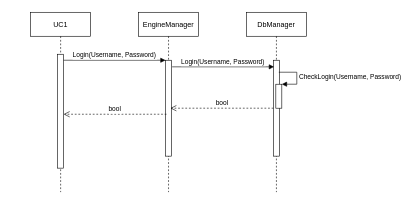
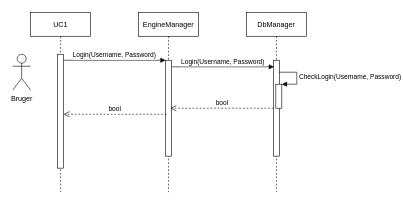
  <mxCell id="0" />
  <mxCell id="1" parent="0" />
  <mxCell id="2" value="UC1" style="shape=umlLifeline;perimeter=lifelinePerimeter;container=1;collapsible=0;recursiveResize=0;rounded=0;shadow=0;strokeWidth=1;" parent="1" vertex="1"><mxGeometry x="50" y="20" width="100" height="300" as="geometry" /></mxCell>
  <mxCell id="3" value="" style="points=[];perimeter=orthogonalPerimeter;rounded=0;shadow=0;strokeWidth=1;" parent="2" vertex="1"><mxGeometry x="45" y="70" width="10" height="190" as="geometry" /></mxCell>
  <mxCell id="4" value="EngineManager" style="shape=umlLifeline;perimeter=lifelinePerimeter;container=1;collapsible=0;recursiveResize=0;rounded=0;shadow=0;strokeWidth=1;" parent="1" vertex="1"><mxGeometry x="230" y="20" width="100" height="300" as="geometry" /></mxCell>
  <mxCell id="5" value="" style="points=[];perimeter=orthogonalPerimeter;rounded=0;shadow=0;strokeWidth=1;" parent="4" vertex="1"><mxGeometry x="45" y="80" width="10" height="160" as="geometry" /></mxCell>
  <mxCell id="6" value="bool" style="verticalAlign=bottom;endArrow=open;dashed=1;endSize=8;shadow=0;strokeWidth=1;exitX=0.159;exitY=0.563;exitDx=0;exitDy=0;exitPerimeter=0;" parent="1" source="5" target="3" edge="1"><mxGeometry relative="1" as="geometry"><mxPoint x="205" y="176" as="targetPoint" /></mxGeometry></mxCell>
  <mxCell id="7" value="Login(Username, Password)" style="verticalAlign=bottom;endArrow=block;entryX=0;entryY=0;shadow=0;strokeWidth=1;" parent="1" source="3" target="5" edge="1"><mxGeometry relative="1" as="geometry"><mxPoint x="205" y="100" as="sourcePoint" /></mxGeometry></mxCell>
  <mxCell id="8" value="DbManager" style="shape=umlLifeline;perimeter=lifelinePerimeter;container=1;collapsible=0;recursiveResize=0;rounded=0;shadow=0;strokeWidth=1;" parent="1" vertex="1"><mxGeometry x="410" y="20" width="100" height="300" as="geometry" /></mxCell>
  <mxCell id="9" value="" style="points=[];perimeter=orthogonalPerimeter;rounded=0;shadow=0;strokeWidth=1;" parent="8" vertex="1"><mxGeometry x="45" y="80" width="10" height="160" as="geometry" /></mxCell>
  <mxCell id="10" value="" style="html=1;points=[];perimeter=orthogonalPerimeter;" parent="8" vertex="1"><mxGeometry x="49" y="120" width="10" height="40" as="geometry" /></mxCell>
  <mxCell id="11" value="CheckLogin(Username, Password)" style="edgeStyle=orthogonalEdgeStyle;html=1;align=left;spacingLeft=2;endArrow=block;rounded=0;entryX=1;entryY=0;" parent="8" target="10" edge="1"><mxGeometry relative="1" as="geometry"><mxPoint x="54" y="100" as="sourcePoint" /><Array as="points"><mxPoint x="84" y="100" /></Array></mxGeometry></mxCell>
+ <mxCell id="12" value="Bruger" style="shape=umlActor;verticalLabelPosition=bottom;verticalAlign=top;html=1;outlineConnect=0;" parent="1" vertex="1"><mxGeometry x="20" y="90" width="30" height="60" as="geometry" /></mxCell>
  <mxCell id="13" value="Login(Username, Password)" style="verticalAlign=bottom;endArrow=block;entryX=0;entryY=0;shadow=0;strokeWidth=1;" parent="1" edge="1"><mxGeometry relative="1" as="geometry"><mxPoint x="286" y="111" as="sourcePoint" /><mxPoint x="456" y="111" as="targetPoint" /></mxGeometry></mxCell>
  <mxCell id="14" value="bool" style="html=1;verticalAlign=bottom;endArrow=open;dashed=1;endSize=8;rounded=0;" parent="1" source="9" edge="1"><mxGeometry relative="1" as="geometry"><mxPoint x="450" y="190" as="sourcePoint" /><mxPoint x="283" y="180" as="targetPoint" /></mxGeometry></mxCell>
